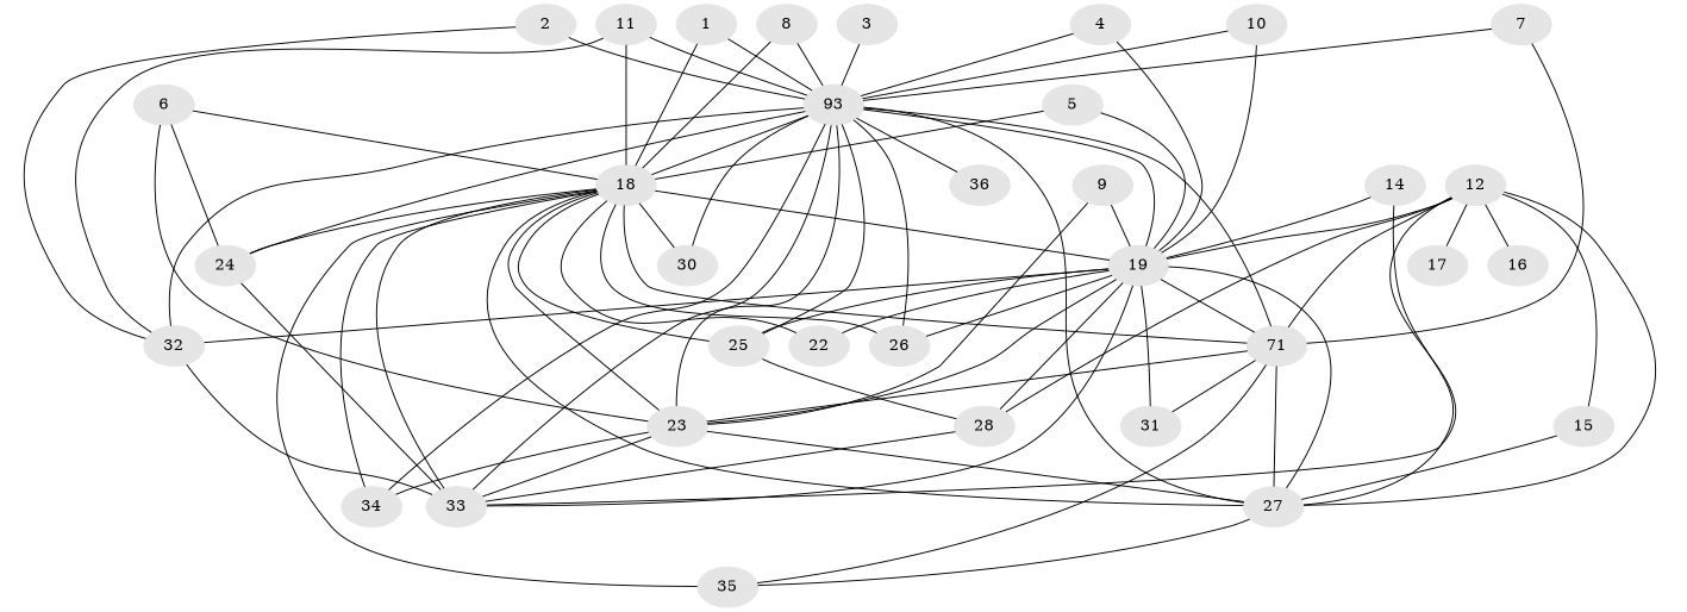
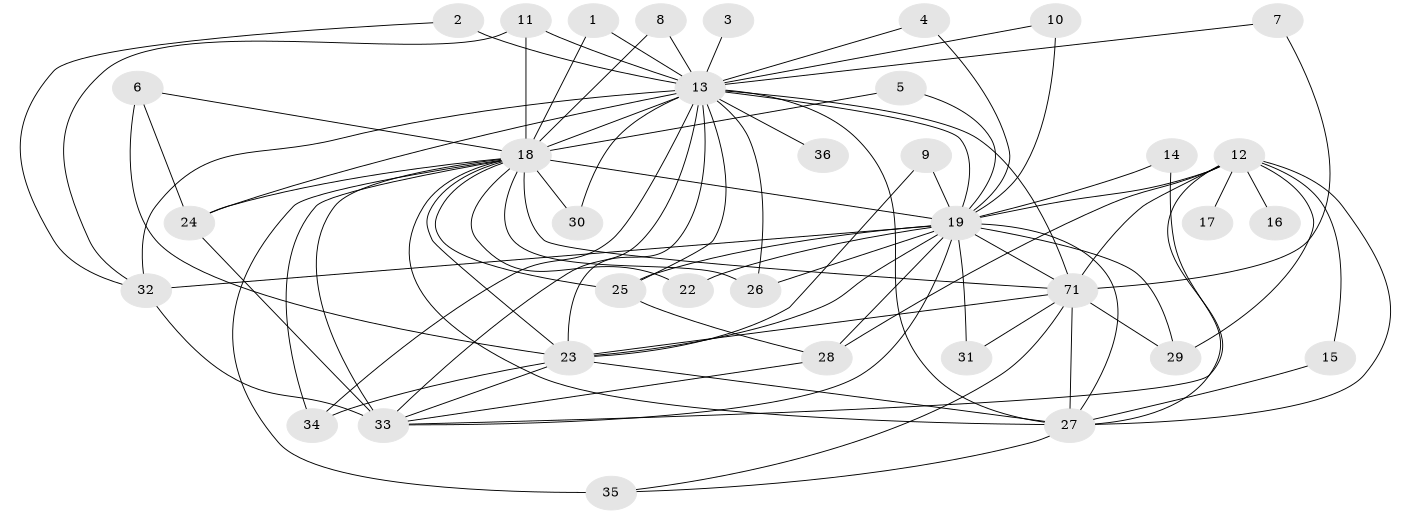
  graph {
    node [color=gray90 style=filled]
    edge [weight=1.0]
    1
-   13 [label=93]
+   13
    18
    32
    19
    23
    24
    n8 [label=71]
    27
    33
    25
    26
    30
    34
    36
    22
    35
    2
    3
    4
    28
+   29
    31
    5
    6
    7
    8
    9
    10
    11
    12
    15
    16
    17
    14
    1 -- 13
    1 -- 18
    13 -- 18 [weight=6.0]
    13 -- 32
    13 -- 19 [weight=4.0]
    13 -- 23 [weight=5.0]
    13 -- 24
    13 -- n8 [weight=3.0]
    13 -- 27 [weight=3.0]
    13 -- 33
    13 -- 25
    13 -- 26 [weight=2.0]
    13 -- 30
    13 -- 34
    13 -- 36
    18 -- 19 [weight=6.0]
    18 -- 23 [weight=3.0]
    18 -- 24
    18 -- n8 [weight=3.0]
    18 -- 27 [weight=4.0]
    18 -- 33
    18 -- 25
    18 -- 26
    18 -- 30
    18 -- 34
    18 -- 22 [weight=2.0]
    18 -- 35 [weight=2.0]
    32 -- 33 [weight=2.0]
    19 -- 32
    19 -- 23 [weight=2.0]
    19 -- n8 [weight=2.0]
    19 -- 27 [weight=2.0]
    19 -- 33
    19 -- 25
    19 -- 26
    19 -- 22
    19 -- 28
+   19 -- 29
    19 -- 31
    23 -- 27
    23 -- 33
    23 -- 34
    24 -- 33
    n8 -- 23
    n8 -- 27
    n8 -- 35
+   n8 -- 29
    n8 -- 31
    27 -- 35
    25 -- 28
    2 -- 13 [weight=2.0]
    2 -- 32
    3 -- 13
    4 -- 13
    4 -- 19
    28 -- 33
    5 -- 18
    5 -- 19
    6 -- 18
    6 -- 23
    6 -- 24
    7 -- 13
    7 -- n8
    8 -- 13
    8 -- 18
    9 -- 19
    9 -- 23
    10 -- 13
    10 -- 19
    11 -- 13
    11 -- 18
    11 -- 32
    12 -- 19
    12 -- n8 [weight=2.0]
    12 -- 27 [weight=2.0]
    12 -- 33
    12 -- 28 [weight=2.0]
+   12 -- 29
    12 -- 15
    12 -- 16 [weight=2.0]
    12 -- 17 [weight=2.0]
    15 -- 27
    14 -- 19
    14 -- 27
  }
